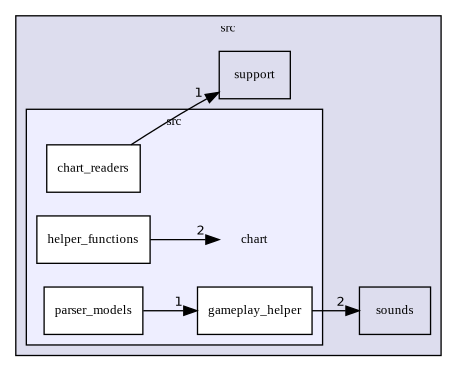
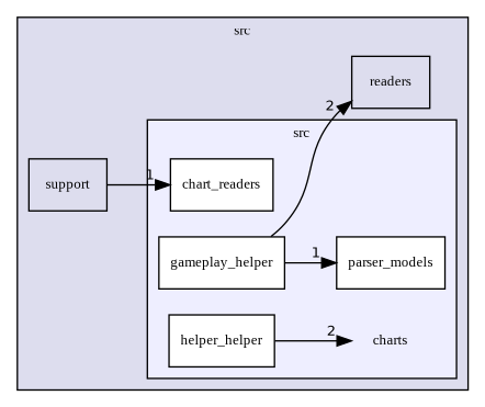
  digraph {
    compound=true
    fontname="Liberation Serif"
    rankdir=LR
    node [fontname="Liberation Serif" fontsize=10 shape=box fillcolor=white style=filled]
    edge [fontname="Liberation Serif" headlabel=1 labeldistance=1.5 labelfontname=Helvetica labelfontsize=10]
-   n1 [label=chart shape=plaintext fillcolor="" style=""]
+   n1 [label=charts shape=plaintext fillcolor="" style=""]
    n2 [label=chart_readers]
    n3 [label=gameplay_helper]
-   n4 [label=helper_functions]
+   n4 [label=helper_helper]
    n5 [label=parser_models]
    n6 [label=support fillcolor="" style=""]
-   n7 [label=sounds fillcolor="" style=""]
+   n7 [label=readers fillcolor="" style=""]
    subgraph cluster_1 {
      bgcolor="#ddddee"
      fontsize=10
      label=src
      pencolor=black
      n6
      n7
      subgraph cluster_2 {
        bgcolor="#eeeeff"
        fontsize=10
        label=src
        pencolor=black
        n1
        n2
        n3
        n4
        n5
      }
    }
-   n2 -> n6
-   n5 -> n3
+   n6 -> n2
+   n3 -> n5
    n3 -> n7 [headlabel=2]
    n4 -> n1 [headlabel=2]
  }
